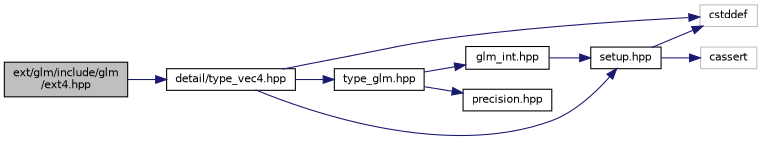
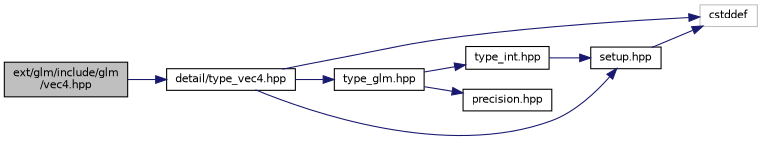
  digraph {
    rankdir=LR
    node [color=black fillcolor=white fontname=Helvetica fontsize=10 shape=record style=filled]
    edge [color=midnightblue fontname=Helvetica fontsize=10 labelfontname=Helvetica labelfontsize=10 style=solid]
-   n1 [fillcolor=grey75 fontcolor=black height=0.2 label="ext/glm/include/glm\l/ext4.hpp" width=0.4]
+   n1 [fillcolor=grey75 fontcolor=black height=0.2 label="ext/glm/include/glm\l/vec4.hpp" width=0.4]
    n2 [height=0.2 label="detail/type_vec4.hpp" width=0.4]
    n3 [height=0.2 label="setup.hpp" width=0.4]
    n4 [color=grey75 height=0.2 label=cstddef width=0.4]
    n5 [height=0.2 label="type_glm.hpp" width=0.4]
-   n6 [color=grey75 height=0.2 label=cassert width=0.4]
    n7 [height=0.2 label="precision.hpp" width=0.4]
-   n8 [height=0.2 label="glm_int.hpp" width=0.4]
+   n8 [height=0.2 label="type_int.hpp" width=0.4]
    n1 -> n2
    n2 -> n3
    n2 -> n4
    n2 -> n5
    n3 -> n4
-   n3 -> n6
    n5 -> n7
    n5 -> n8
    n8 -> n3
  }
